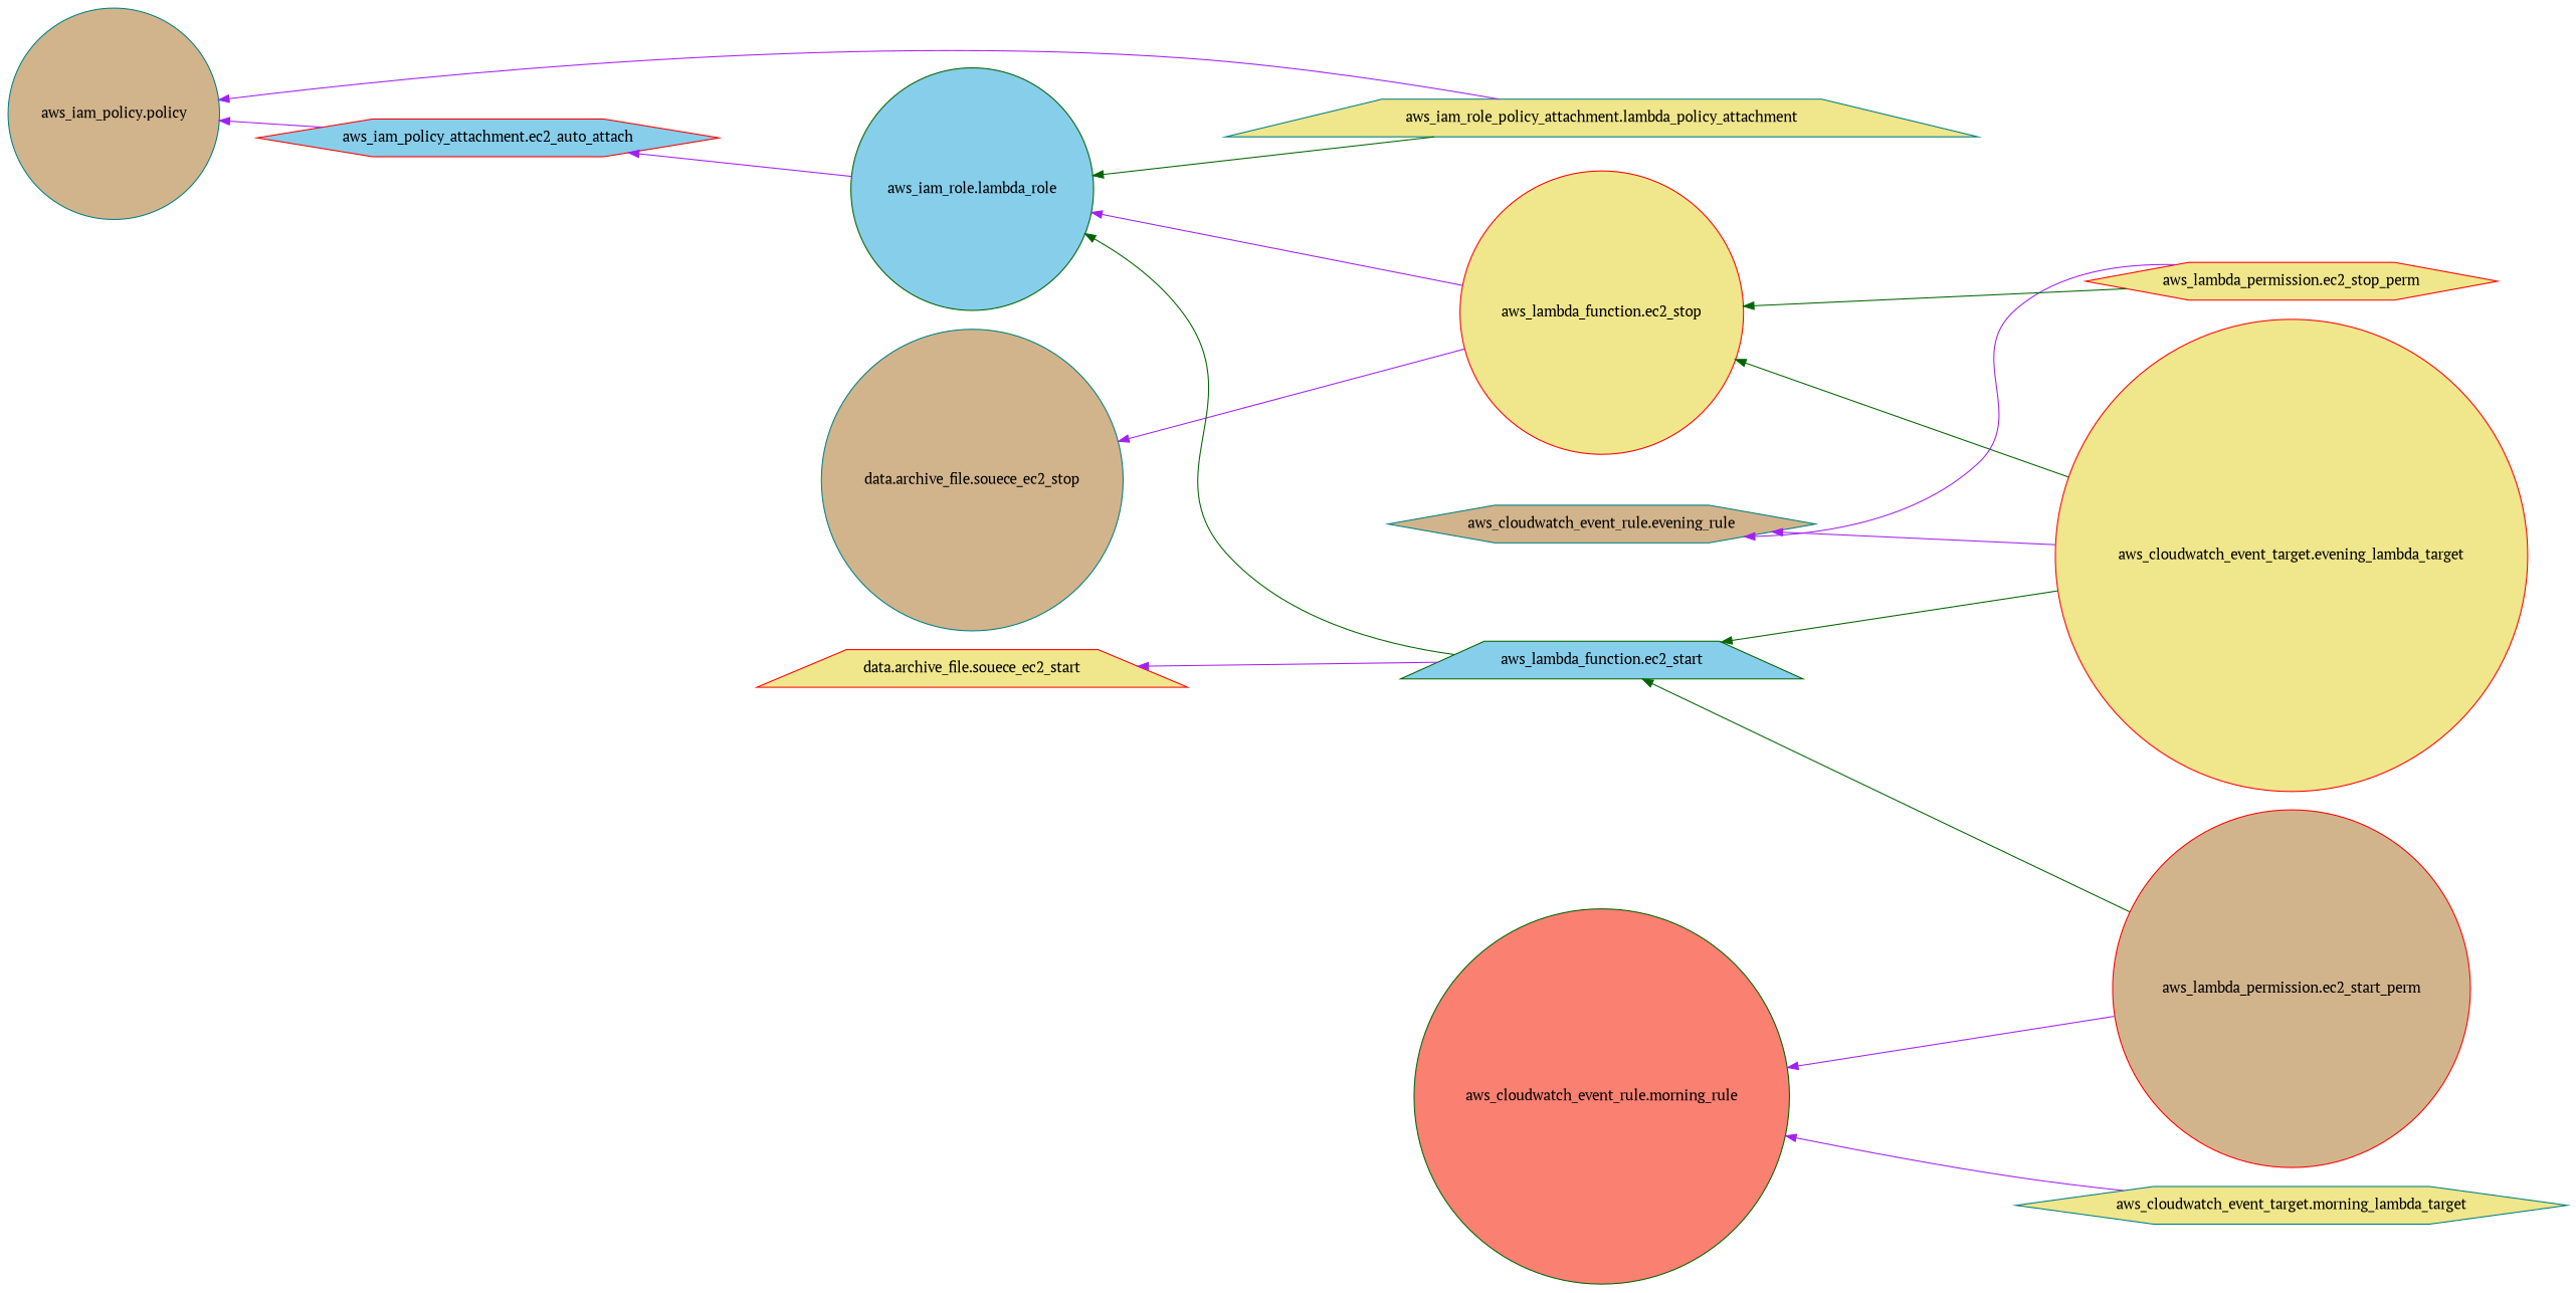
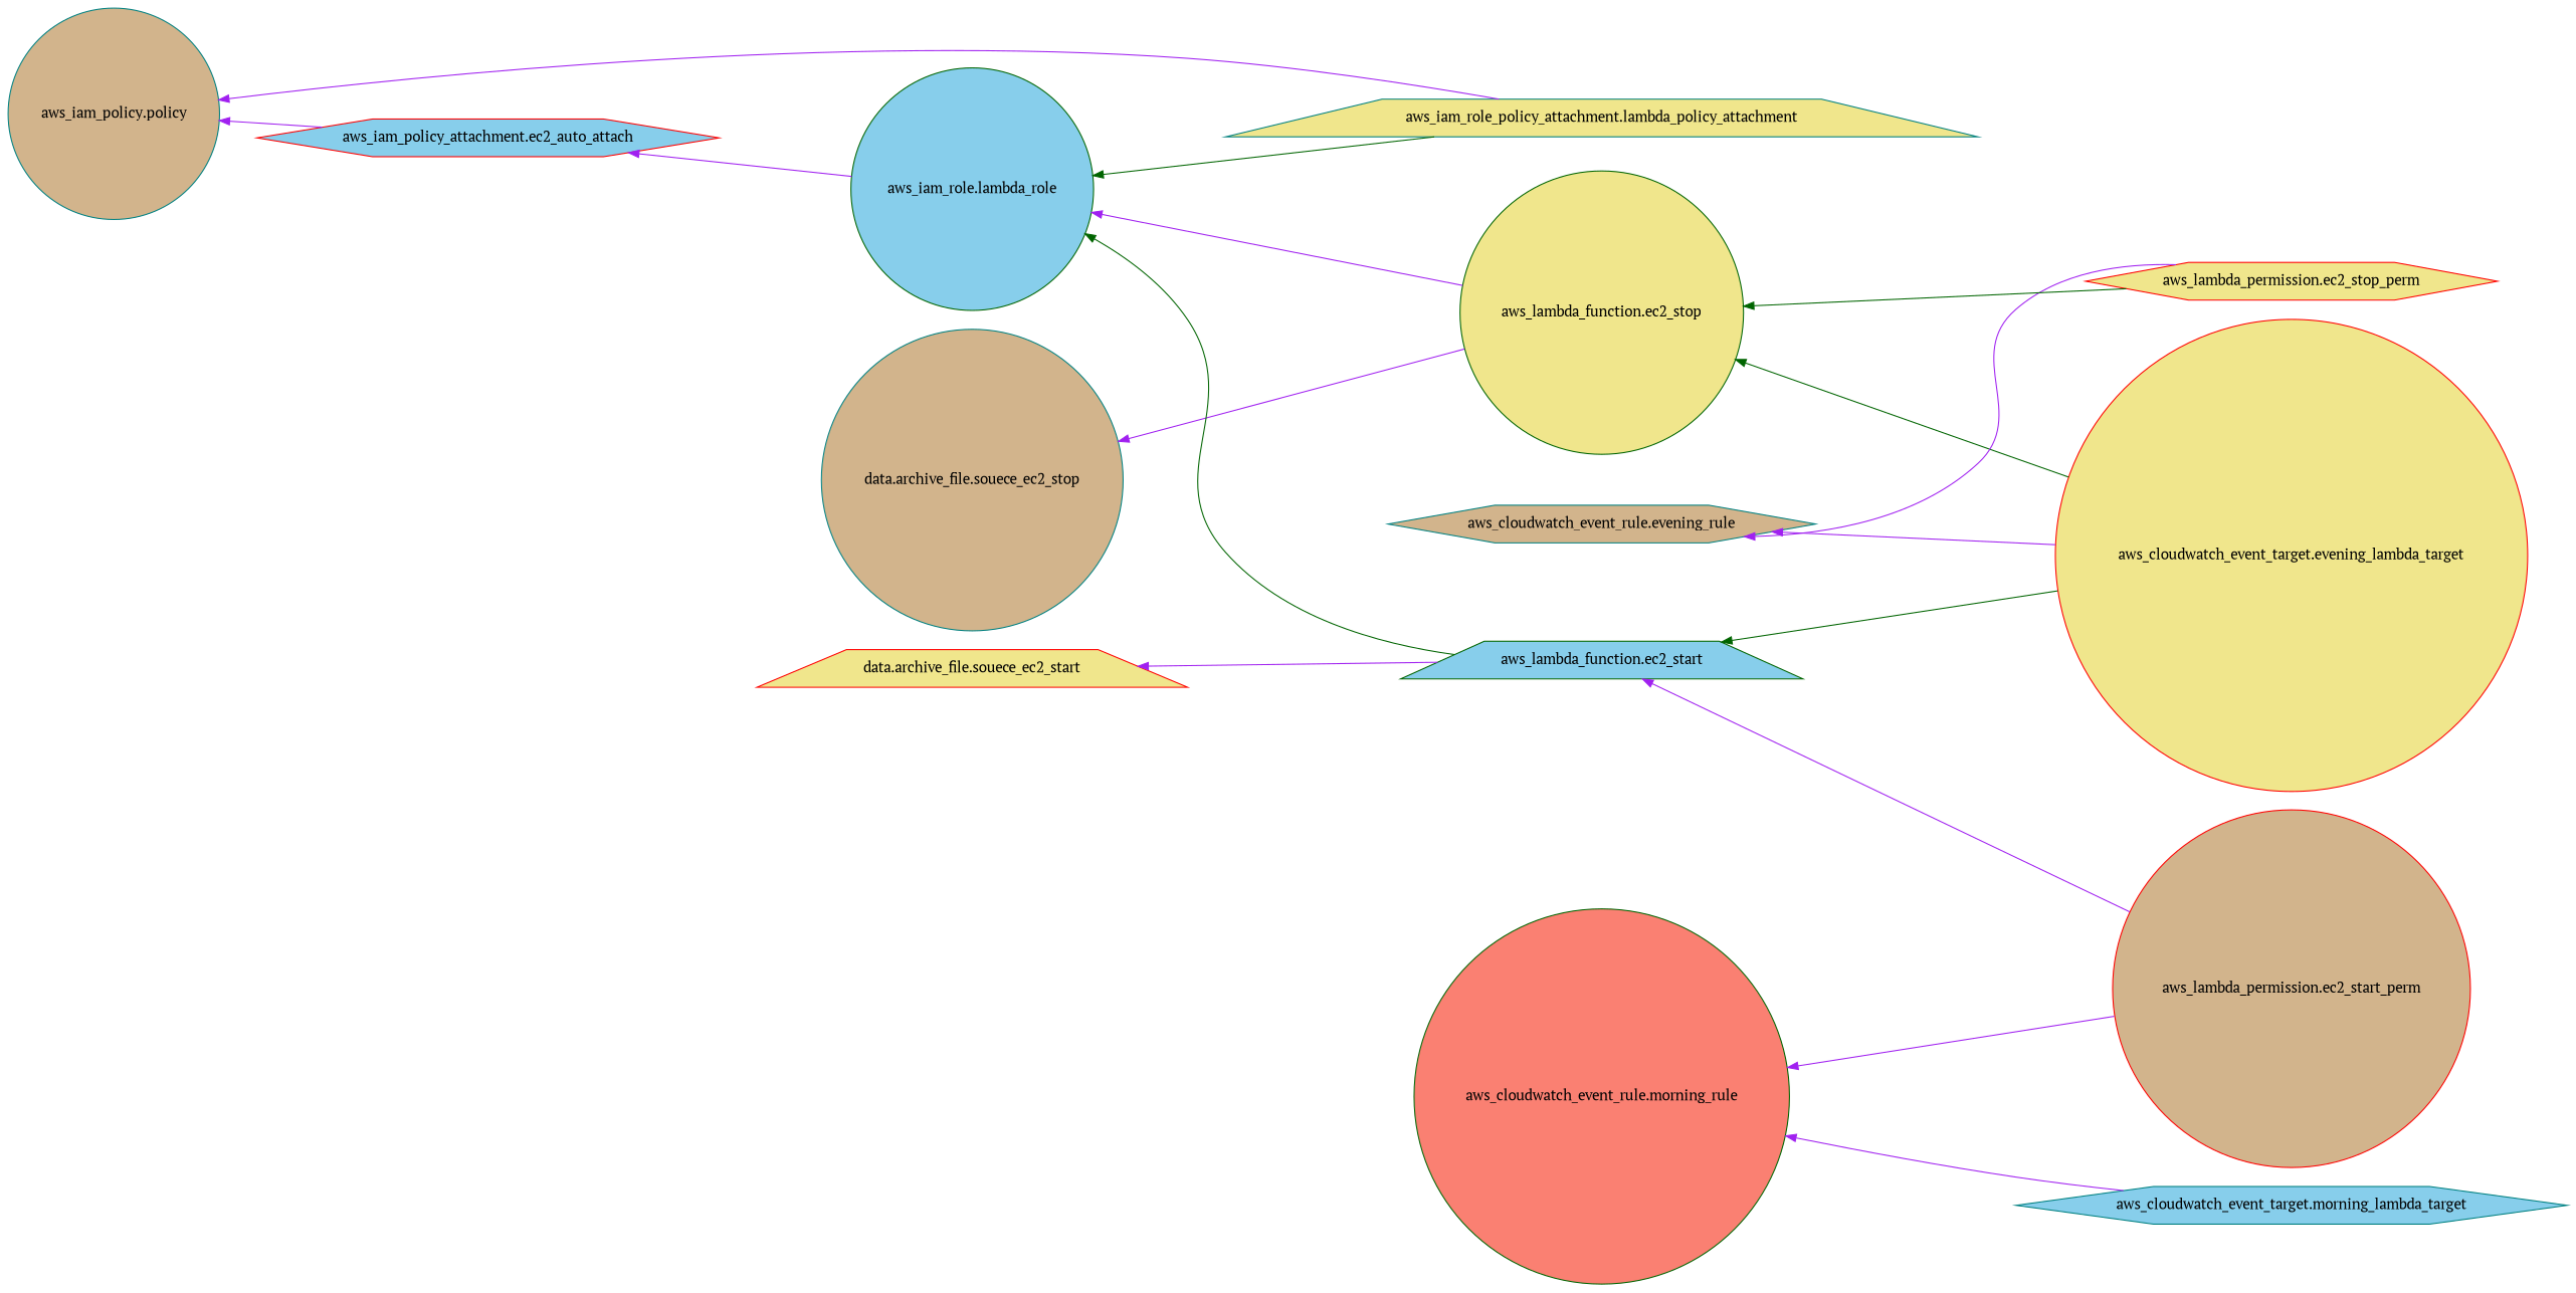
  digraph {
    fontname="PT Serif"
    rankdir=RL
    node [color=red fillcolor=khaki fontname="PT Serif" shape=circle style=filled]
    edge [color=purple fontname="PT Serif"]
    n1 [label="data.archive_file.souece_ec2_start" shape=trapezium]
    n2 [color=teal fillcolor=tan label="data.archive_file.souece_ec2_stop"]
    n3 [color=teal fillcolor=tan label="aws_cloudwatch_event_rule.evening_rule" shape=hexagon]
    n4 [color=darkgreen fillcolor=salmon label="aws_cloudwatch_event_rule.morning_rule"]
    n5 [label="aws_cloudwatch_event_target.evening_lambda_target"]
-   n6 [label="aws_lambda_function.ec2_stop"]
+   n6 [color=darkgreen label="aws_lambda_function.ec2_stop"]
    n7 [color=darkgreen fillcolor=skyblue label="aws_lambda_function.ec2_start" shape=trapezium]
    n8 [color=darkgreen fillcolor=skyblue label="aws_iam_role.lambda_role"]
-   n9 [color=teal label="aws_cloudwatch_event_target.morning_lambda_target" shape=hexagon]
+   n9 [color=teal fillcolor=skyblue label="aws_cloudwatch_event_target.morning_lambda_target" shape=hexagon]
    n10 [color=teal fillcolor=tan label="aws_iam_policy.policy"]
    n11 [fillcolor=skyblue label="aws_iam_policy_attachment.ec2_auto_attach" shape=hexagon]
    n12 [color=teal label="aws_iam_role_policy_attachment.lambda_policy_attachment" shape=trapezium]
    n13 [fillcolor=tan label="aws_lambda_permission.ec2_start_perm"]
    n14 [label="aws_lambda_permission.ec2_stop_perm" shape=hexagon]
    n5 -> n3
    n5 -> n6 [color=darkgreen]
    n5 -> n7 [color=darkgreen]
    n6 -> n2
    n6 -> n8
    n7 -> n1
    n7 -> n8 [color=darkgreen]
    n8 -> n11
    n9 -> n4
    n11 -> n10
    n12 -> n8 [color=darkgreen]
    n12 -> n10
    n13 -> n4
-   n13 -> n7 [color=darkgreen]
+   n13 -> n7
    n14 -> n3
    n14 -> n6 [color=darkgreen]
  }
